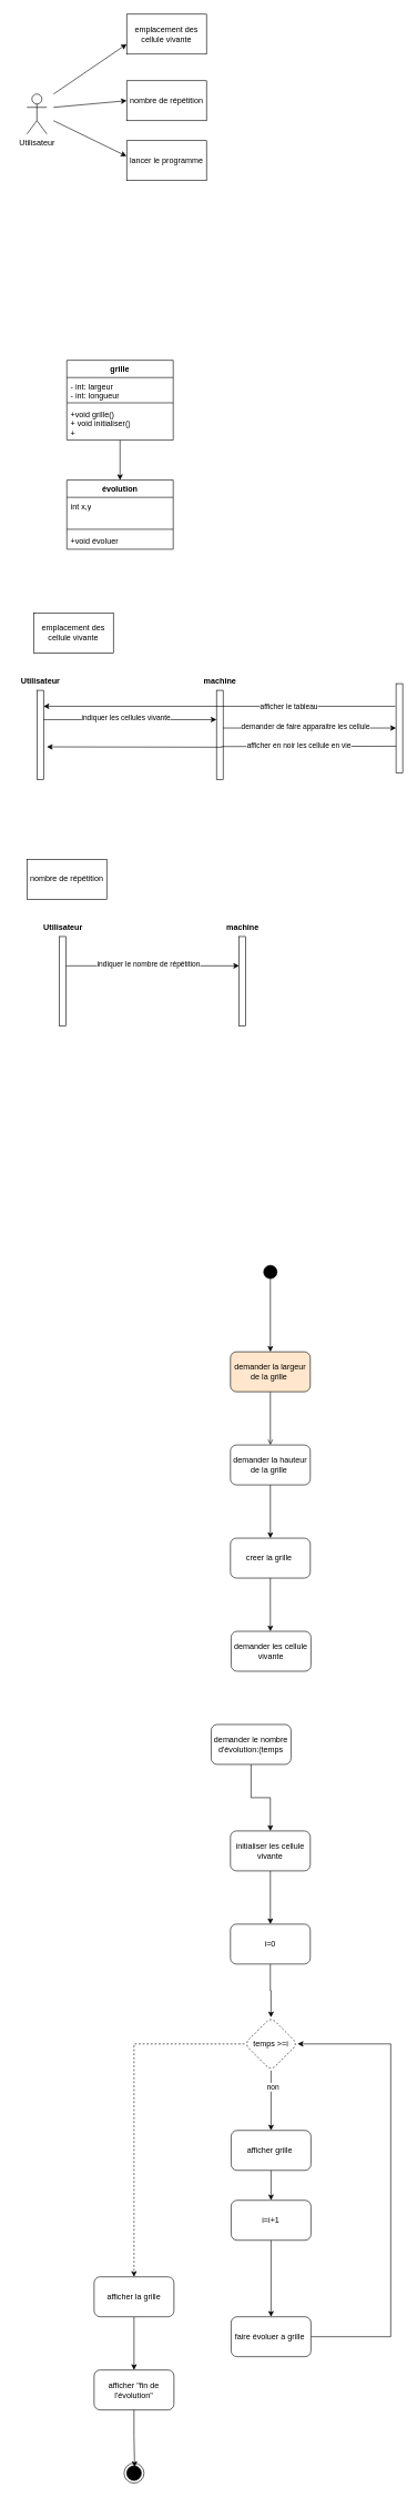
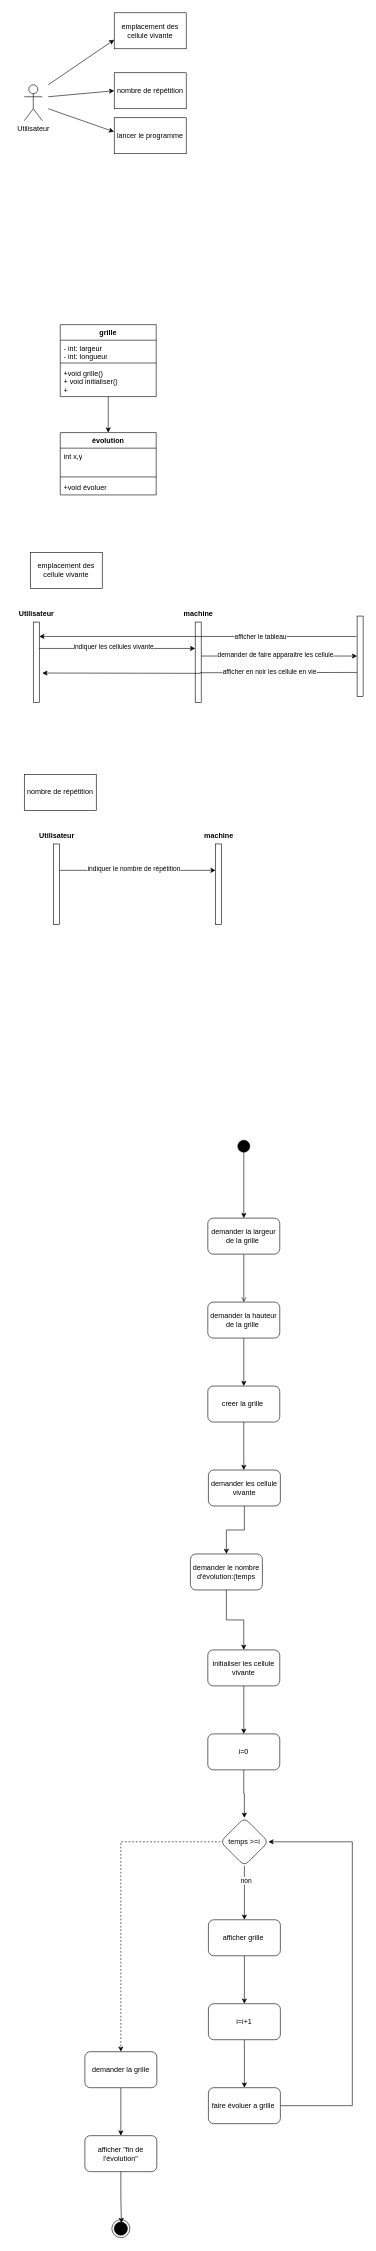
  <mxCell id="0" />
  <mxCell id="1" parent="0" />
  <mxCell id="2" value="Utilisateur" style="shape=umlActor;verticalLabelPosition=bottom;verticalAlign=top;html=1;outlineConnect=0;" vertex="1" parent="1"><mxGeometry x="40" y="140" width="30" height="60" as="geometry" /></mxCell>
  <mxCell id="3" value="emplacement des cellule vivante" style="rounded=0;whiteSpace=wrap;html=1;" vertex="1" parent="1"><mxGeometry x="190" y="20" width="120" height="60" as="geometry" /></mxCell>
  <mxCell id="4" value="nombre de répétition" style="rounded=0;whiteSpace=wrap;html=1;" vertex="1" parent="1"><mxGeometry x="190" y="120" width="120" height="60" as="geometry" /></mxCell>
- <mxCell id="5" value="lancer le programme" style="rounded=0;whiteSpace=wrap;html=1;" vertex="1" parent="1"><mxGeometry x="190" y="210" width="120" height="60" as="geometry" /></mxCell>
+ <mxCell id="5" value="lancer le programme" style="rounded=0;whiteSpace=wrap;html=1;" vertex="1" parent="1"><mxGeometry x="190" y="195" width="120" height="60" as="geometry" /></mxCell>
  <mxCell id="6" value="" style="endArrow=classic;html=1;rounded=0;entryX=0;entryY=0.75;entryDx=0;entryDy=0;" edge="1" parent="1" target="3"><mxGeometry width="50" height="50" relative="1" as="geometry"><mxPoint x="80" y="140" as="sourcePoint" /><mxPoint x="120" y="80" as="targetPoint" /></mxGeometry></mxCell>
  <mxCell id="7" value="" style="endArrow=classic;html=1;rounded=0;entryX=0;entryY=0.5;entryDx=0;entryDy=0;" edge="1" parent="1" target="4"><mxGeometry width="50" height="50" relative="1" as="geometry"><mxPoint x="80" y="160" as="sourcePoint" /><mxPoint x="430" y="210" as="targetPoint" /></mxGeometry></mxCell>
  <mxCell id="8" value="" style="endArrow=classic;html=1;rounded=0;entryX=-0.003;entryY=0.389;entryDx=0;entryDy=0;entryPerimeter=0;" edge="1" parent="1" target="5"><mxGeometry width="50" height="50" relative="1" as="geometry"><mxPoint x="80" y="180" as="sourcePoint" /><mxPoint x="430" y="210" as="targetPoint" /></mxGeometry></mxCell>
  <mxCell id="9" style="edgeStyle=orthogonalEdgeStyle;rounded=0;orthogonalLoop=1;jettySize=auto;html=1;" edge="1" parent="1" source="10" target="14"><mxGeometry relative="1" as="geometry" /></mxCell>
  <mxCell id="10" value="grille" style="swimlane;fontStyle=1;align=center;verticalAlign=top;childLayout=stackLayout;horizontal=1;startSize=26;horizontalStack=0;resizeParent=1;resizeParentMax=0;resizeLast=0;collapsible=1;marginBottom=0;whiteSpace=wrap;html=1;" vertex="1" parent="1"><mxGeometry x="100" y="540" width="160" height="120" as="geometry" /></mxCell>
  <mxCell id="11" value="- int: largeur&amp;nbsp;&lt;div&gt;- int: longueur&lt;/div&gt;" style="text;strokeColor=none;fillColor=none;align=left;verticalAlign=top;spacingLeft=4;spacingRight=4;overflow=hidden;rotatable=0;points=[[0,0.5],[1,0.5]];portConstraint=eastwest;whiteSpace=wrap;html=1;" vertex="1" parent="10"><mxGeometry y="26" width="160" height="34" as="geometry" /></mxCell>
  <mxCell id="12" value="" style="line;strokeWidth=1;fillColor=none;align=left;verticalAlign=middle;spacingTop=-1;spacingLeft=3;spacingRight=3;rotatable=0;labelPosition=right;points=[];portConstraint=eastwest;strokeColor=inherit;" vertex="1" parent="10"><mxGeometry y="60" width="160" height="8" as="geometry" /></mxCell>
  <mxCell id="13" value="+void grille()&lt;div&gt;+ void initialiser()&lt;/div&gt;&lt;div&gt;+&lt;/div&gt;" style="text;strokeColor=none;fillColor=none;align=left;verticalAlign=top;spacingLeft=4;spacingRight=4;overflow=hidden;rotatable=0;points=[[0,0.5],[1,0.5]];portConstraint=eastwest;whiteSpace=wrap;html=1;" vertex="1" parent="10"><mxGeometry y="68" width="160" height="52" as="geometry" /></mxCell>
  <mxCell id="14" value="évolution" style="swimlane;fontStyle=1;align=center;verticalAlign=top;childLayout=stackLayout;horizontal=1;startSize=26;horizontalStack=0;resizeParent=1;resizeParentMax=0;resizeLast=0;collapsible=1;marginBottom=0;whiteSpace=wrap;html=1;" vertex="1" parent="1"><mxGeometry x="100" y="720" width="160" height="104" as="geometry" /></mxCell>
  <mxCell id="15" value="int x,y" style="text;strokeColor=none;fillColor=none;align=left;verticalAlign=top;spacingLeft=4;spacingRight=4;overflow=hidden;rotatable=0;points=[[0,0.5],[1,0.5]];portConstraint=eastwest;whiteSpace=wrap;html=1;" vertex="1" parent="14"><mxGeometry y="26" width="160" height="44" as="geometry" /></mxCell>
  <mxCell id="16" value="" style="line;strokeWidth=1;fillColor=none;align=left;verticalAlign=middle;spacingTop=-1;spacingLeft=3;spacingRight=3;rotatable=0;labelPosition=right;points=[];portConstraint=eastwest;strokeColor=inherit;" vertex="1" parent="14"><mxGeometry y="70" width="160" height="8" as="geometry" /></mxCell>
  <mxCell id="17" value="+void évoluer" style="text;strokeColor=none;fillColor=none;align=left;verticalAlign=top;spacingLeft=4;spacingRight=4;overflow=hidden;rotatable=0;points=[[0,0.5],[1,0.5]];portConstraint=eastwest;whiteSpace=wrap;html=1;" vertex="1" parent="14"><mxGeometry y="78" width="160" height="26" as="geometry" /></mxCell>
  <mxCell id="18" value="" style="html=1;points=[[0,0,0,0,5],[0,1,0,0,-5],[1,0,0,0,5],[1,1,0,0,-5]];perimeter=orthogonalPerimeter;outlineConnect=0;targetShapes=umlLifeline;portConstraint=eastwest;newEdgeStyle={&quot;curved&quot;:0,&quot;rounded&quot;:0};" vertex="1" parent="1"><mxGeometry x="595" y="1026" width="10" height="134" as="geometry" /></mxCell>
  <mxCell id="19" value="" style="html=1;points=[[0,0,0,0,5],[0,1,0,0,-5],[1,0,0,0,5],[1,1,0,0,-5]];perimeter=orthogonalPerimeter;outlineConnect=0;targetShapes=umlLifeline;portConstraint=eastwest;newEdgeStyle={&quot;curved&quot;:0,&quot;rounded&quot;:0};" vertex="1" parent="1"><mxGeometry x="55" y="1036" width="10" height="134" as="geometry" /></mxCell>
  <mxCell id="20" value="Utilisateur" style="text;align=center;fontStyle=1;verticalAlign=middle;spacingLeft=3;spacingRight=3;strokeColor=none;rotatable=0;points=[[0,0.5],[1,0.5]];portConstraint=eastwest;html=1;" vertex="1" parent="1"><mxGeometry x="20" y="1010" width="80" height="26" as="geometry" /></mxCell>
  <mxCell id="21" value="machine" style="text;align=center;fontStyle=1;verticalAlign=middle;spacingLeft=3;spacingRight=3;strokeColor=none;rotatable=0;points=[[0,0.5],[1,0.5]];portConstraint=eastwest;html=1;" vertex="1" parent="1"><mxGeometry x="290" y="1010" width="80" height="26" as="geometry" /></mxCell>
  <mxCell id="22" value="" style="html=1;points=[[0,0,0,0,5],[0,1,0,0,-5],[1,0,0,0,5],[1,1,0,0,-5]];perimeter=orthogonalPerimeter;outlineConnect=0;targetShapes=umlLifeline;portConstraint=eastwest;newEdgeStyle={&quot;curved&quot;:0,&quot;rounded&quot;:0};" vertex="1" parent="1"><mxGeometry x="325" y="1036" width="10" height="134" as="geometry" /></mxCell>
  <mxCell id="23" value="" style="endArrow=classic;html=1;rounded=0;" edge="1" parent="1"><mxGeometry width="50" height="50" relative="1" as="geometry"><mxPoint x="65" y="1080" as="sourcePoint" /><mxPoint x="325" y="1080" as="targetPoint" /></mxGeometry></mxCell>
  <mxCell id="24" value="indiquer les cellules vivante" style="edgeLabel;html=1;align=center;verticalAlign=middle;resizable=0;points=[];" connectable="0" vertex="1" parent="23"><mxGeometry x="-0.053" y="3" relative="1" as="geometry"><mxPoint as="offset" /></mxGeometry></mxCell>
  <mxCell id="25" value="" style="endArrow=classic;html=1;rounded=0;" edge="1" parent="1"><mxGeometry width="50" height="50" relative="1" as="geometry"><mxPoint x="335" y="1092.64" as="sourcePoint" /><mxPoint x="595" y="1092.64" as="targetPoint" /></mxGeometry></mxCell>
  <mxCell id="26" value="demander de faire apparaitre les cellule" style="edgeLabel;html=1;align=center;verticalAlign=middle;resizable=0;points=[];" connectable="0" vertex="1" parent="25"><mxGeometry x="-0.053" y="3" relative="1" as="geometry"><mxPoint as="offset" /></mxGeometry></mxCell>
  <mxCell id="27" value="" style="endArrow=classic;html=1;rounded=0;exitX=-0.114;exitY=0.162;exitDx=0;exitDy=0;exitPerimeter=0;" edge="1" parent="1"><mxGeometry width="50" height="50" relative="1" as="geometry"><mxPoint x="593.86" y="1059.998" as="sourcePoint" /><mxPoint x="65" y="1059.998" as="targetPoint" /></mxGeometry></mxCell>
  <mxCell id="28" value="afficher le tableau" style="edgeLabel;html=1;align=center;verticalAlign=middle;resizable=0;points=[];" connectable="0" vertex="1" parent="27"><mxGeometry x="-0.395" y="1" relative="1" as="geometry"><mxPoint as="offset" /></mxGeometry></mxCell>
  <mxCell id="29" style="edgeStyle=orthogonalEdgeStyle;rounded=0;orthogonalLoop=1;jettySize=auto;html=1;curved=0;" edge="1" parent="1"><mxGeometry relative="1" as="geometry"><mxPoint x="595" y="1120" as="sourcePoint" /><mxPoint x="70" y="1121" as="targetPoint" /></mxGeometry></mxCell>
  <mxCell id="30" value="afficher en noir les cellule en vie" style="edgeLabel;html=1;align=center;verticalAlign=middle;resizable=0;points=[];" connectable="0" vertex="1" parent="29"><mxGeometry x="-0.443" y="-2" relative="1" as="geometry"><mxPoint as="offset" /></mxGeometry></mxCell>
  <mxCell id="31" value="emplacement des cellule vivante" style="rounded=0;whiteSpace=wrap;html=1;" vertex="1" parent="1"><mxGeometry x="50" y="920" width="120" height="60" as="geometry" /></mxCell>
  <mxCell id="32" value="nombre de répétition" style="rounded=0;whiteSpace=wrap;html=1;" vertex="1" parent="1"><mxGeometry x="40" y="1290" width="120" height="60" as="geometry" /></mxCell>
  <mxCell id="33" value="" style="html=1;points=[[0,0,0,0,5],[0,1,0,0,-5],[1,0,0,0,5],[1,1,0,0,-5]];perimeter=orthogonalPerimeter;outlineConnect=0;targetShapes=umlLifeline;portConstraint=eastwest;newEdgeStyle={&quot;curved&quot;:0,&quot;rounded&quot;:0};" vertex="1" parent="1"><mxGeometry x="89" y="1406" width="10" height="134" as="geometry" /></mxCell>
  <mxCell id="34" value="Utilisateur" style="text;align=center;fontStyle=1;verticalAlign=middle;spacingLeft=3;spacingRight=3;strokeColor=none;rotatable=0;points=[[0,0.5],[1,0.5]];portConstraint=eastwest;html=1;" vertex="1" parent="1"><mxGeometry x="54" y="1380" width="80" height="26" as="geometry" /></mxCell>
  <mxCell id="35" value="machine" style="text;align=center;fontStyle=1;verticalAlign=middle;spacingLeft=3;spacingRight=3;strokeColor=none;rotatable=0;points=[[0,0.5],[1,0.5]];portConstraint=eastwest;html=1;" vertex="1" parent="1"><mxGeometry x="324" y="1380" width="80" height="26" as="geometry" /></mxCell>
  <mxCell id="36" value="" style="html=1;points=[[0,0,0,0,5],[0,1,0,0,-5],[1,0,0,0,5],[1,1,0,0,-5]];perimeter=orthogonalPerimeter;outlineConnect=0;targetShapes=umlLifeline;portConstraint=eastwest;newEdgeStyle={&quot;curved&quot;:0,&quot;rounded&quot;:0};" vertex="1" parent="1"><mxGeometry x="359" y="1406" width="10" height="134" as="geometry" /></mxCell>
  <mxCell id="37" value="" style="endArrow=classic;html=1;rounded=0;" edge="1" parent="1"><mxGeometry width="50" height="50" relative="1" as="geometry"><mxPoint x="99" y="1450" as="sourcePoint" /><mxPoint x="359" y="1450" as="targetPoint" /></mxGeometry></mxCell>
  <mxCell id="38" value="indiquer le nombre de répétition" style="edgeLabel;html=1;align=center;verticalAlign=middle;resizable=0;points=[];" connectable="0" vertex="1" parent="37"><mxGeometry x="-0.053" y="3" relative="1" as="geometry"><mxPoint as="offset" /></mxGeometry></mxCell>
  <mxCell id="39" value="" style="edgeStyle=orthogonalEdgeStyle;rounded=0;orthogonalLoop=1;jettySize=auto;html=1;endArrow=open;" edge="1" parent="1" source="40" target="42"><mxGeometry relative="1" as="geometry" /></mxCell>
- <mxCell id="40" value="demander la largeur de la grille&amp;nbsp;" style="rounded=1;whiteSpace=wrap;html=1;fillColor=#ffe6cc;" vertex="1" parent="1"><mxGeometry x="346.03" y="2030" width="120" height="60" as="geometry" /></mxCell>
+ <mxCell id="40" value="demander la largeur de la grille&amp;nbsp;" style="rounded=1;whiteSpace=wrap;html=1;" vertex="1" parent="1"><mxGeometry x="346.03" y="2030" width="120" height="60" as="geometry" /></mxCell>
  <mxCell id="41" value="" style="edgeStyle=orthogonalEdgeStyle;rounded=0;orthogonalLoop=1;jettySize=auto;html=1;" edge="1" parent="1" source="42" target="44"><mxGeometry relative="1" as="geometry" /></mxCell>
  <mxCell id="42" value="demander la hauteur de la grille&amp;nbsp;" style="whiteSpace=wrap;html=1;rounded=1;" vertex="1" parent="1"><mxGeometry x="346.03" y="2170" width="120" height="60" as="geometry" /></mxCell>
  <mxCell id="43" value="" style="edgeStyle=orthogonalEdgeStyle;rounded=0;orthogonalLoop=1;jettySize=auto;html=1;" edge="1" parent="1" source="44"><mxGeometry relative="1" as="geometry"><mxPoint x="406.03" y="2450" as="targetPoint" /></mxGeometry></mxCell>
  <mxCell id="44" value="creer la grille&amp;nbsp;" style="whiteSpace=wrap;html=1;rounded=1;" vertex="1" parent="1"><mxGeometry x="346.03" y="2310" width="120" height="60" as="geometry" /></mxCell>
  <mxCell id="45" value="" style="edgeStyle=orthogonalEdgeStyle;rounded=0;orthogonalLoop=1;jettySize=auto;html=1;" edge="1" parent="1" source="46" target="56"><mxGeometry relative="1" as="geometry" /></mxCell>
  <mxCell id="46" value="initialiser les cellule vivante" style="whiteSpace=wrap;html=1;rounded=1;" vertex="1" parent="1"><mxGeometry x="346.03" y="2750" width="120" height="60" as="geometry" /></mxCell>
  <mxCell id="47" value="" style="edgeStyle=orthogonalEdgeStyle;rounded=0;orthogonalLoop=1;jettySize=auto;html=1;" edge="1" parent="1" source="50" target="58"><mxGeometry relative="1" as="geometry" /></mxCell>
  <mxCell id="48" value="non" style="edgeLabel;html=1;align=center;verticalAlign=middle;resizable=0;points=[];" connectable="0" vertex="1" parent="47"><mxGeometry x="-0.459" y="2" relative="1" as="geometry"><mxPoint as="offset" /></mxGeometry></mxCell>
  <mxCell id="49" value="" style="edgeStyle=orthogonalEdgeStyle;rounded=0;orthogonalLoop=1;jettySize=auto;html=1;dashed=1;" edge="1" parent="1" source="50" target="64"><mxGeometry relative="1" as="geometry" /></mxCell>
- <mxCell id="50" value="temps &amp;gt;=i" style="rhombus;whiteSpace=wrap;html=1;rounded=1;dashed=1;" vertex="1" parent="1"><mxGeometry x="367.03" y="3030" width="80" height="80" as="geometry" /></mxCell>
+ <mxCell id="50" value="temps &amp;gt;=i" style="rhombus;whiteSpace=wrap;html=1;rounded=1;" vertex="1" parent="1"><mxGeometry x="367.03" y="3030" width="80" height="80" as="geometry" /></mxCell>
+ <mxCell id="51" value="" style="edgeStyle=orthogonalEdgeStyle;rounded=0;orthogonalLoop=1;jettySize=auto;html=1;" edge="1" parent="1" source="52" target="54"><mxGeometry relative="1" as="geometry" /></mxCell>
  <mxCell id="52" value="demander les cellule vivante" style="whiteSpace=wrap;html=1;rounded=1;" vertex="1" parent="1"><mxGeometry x="347.03" y="2450" width="120" height="60" as="geometry" /></mxCell>
  <mxCell id="53" value="" style="edgeStyle=orthogonalEdgeStyle;rounded=0;orthogonalLoop=1;jettySize=auto;html=1;" edge="1" parent="1" source="54" target="46"><mxGeometry relative="1" as="geometry" /></mxCell>
  <mxCell id="54" value="demander le nombre d'évolution:(temps" style="whiteSpace=wrap;html=1;rounded=1;" vertex="1" parent="1"><mxGeometry x="317.03" y="2590" width="120" height="60" as="geometry" /></mxCell>
  <mxCell id="55" style="edgeStyle=orthogonalEdgeStyle;rounded=0;orthogonalLoop=1;jettySize=auto;html=1;" edge="1" parent="1" source="56" target="50"><mxGeometry relative="1" as="geometry" /></mxCell>
  <mxCell id="56" value="i=0" style="whiteSpace=wrap;html=1;rounded=1;" vertex="1" parent="1"><mxGeometry x="346.03" y="2890" width="120" height="60" as="geometry" /></mxCell>
  <mxCell id="57" value="" style="edgeStyle=orthogonalEdgeStyle;rounded=0;orthogonalLoop=1;jettySize=auto;html=1;" edge="1" parent="1" source="58" target="60"><mxGeometry relative="1" as="geometry" /></mxCell>
  <mxCell id="58" value="afficher grille&amp;nbsp;" style="whiteSpace=wrap;html=1;rounded=1;" vertex="1" parent="1"><mxGeometry x="347.03" y="3200" width="120" height="60" as="geometry" /></mxCell>
  <mxCell id="59" value="" style="edgeStyle=orthogonalEdgeStyle;rounded=0;orthogonalLoop=1;jettySize=auto;html=1;" edge="1" parent="1" source="60" target="62"><mxGeometry relative="1" as="geometry" /></mxCell>
- <mxCell id="60" value="i=i+1" style="whiteSpace=wrap;html=1;rounded=1;" vertex="1" parent="1"><mxGeometry x="347.03" y="3305" width="120" height="60" as="geometry" /></mxCell>
+ <mxCell id="60" value="i=i+1" style="whiteSpace=wrap;html=1;rounded=1;" vertex="1" parent="1"><mxGeometry x="347.03" y="3340" width="120" height="60" as="geometry" /></mxCell>
  <mxCell id="61" value="" style="edgeStyle=orthogonalEdgeStyle;rounded=0;orthogonalLoop=1;jettySize=auto;html=1;entryX=1;entryY=0.5;entryDx=0;entryDy=0;" edge="1" parent="1" source="62" target="50"><mxGeometry relative="1" as="geometry"><mxPoint x="407.03" y="3620" as="targetPoint" /><Array as="points"><mxPoint x="587.03" y="3510" /><mxPoint x="587.03" y="3070" /></Array></mxGeometry></mxCell>
  <mxCell id="62" value="faire évoluer a grille&amp;nbsp;" style="whiteSpace=wrap;html=1;rounded=1;" vertex="1" parent="1"><mxGeometry x="347.03" y="3480" width="120" height="60" as="geometry" /></mxCell>
  <mxCell id="63" value="" style="edgeStyle=orthogonalEdgeStyle;rounded=0;orthogonalLoop=1;jettySize=auto;html=1;" edge="1" parent="1" source="64" target="65"><mxGeometry relative="1" as="geometry" /></mxCell>
- <mxCell id="64" value="afficher la grille" style="whiteSpace=wrap;html=1;rounded=1;" vertex="1" parent="1"><mxGeometry x="141.03" y="3420" width="120" height="60" as="geometry" /></mxCell>
+ <mxCell id="64" value="demander la grille" style="whiteSpace=wrap;html=1;rounded=1;" vertex="1" parent="1"><mxGeometry x="141.03" y="3420" width="120" height="60" as="geometry" /></mxCell>
  <mxCell id="65" value="afficher &quot;fin de l'évolution&quot;" style="whiteSpace=wrap;html=1;rounded=1;" vertex="1" parent="1"><mxGeometry x="141.03" y="3560" width="120" height="60" as="geometry" /></mxCell>
  <mxCell id="66" value="" style="ellipse;html=1;shape=endState;fillColor=strokeColor;" vertex="1" parent="1"><mxGeometry x="186.03" y="3700" width="30" height="30" as="geometry" /></mxCell>
  <mxCell id="67" style="edgeStyle=orthogonalEdgeStyle;rounded=0;orthogonalLoop=1;jettySize=auto;html=1;entryX=0.53;entryY=0.192;entryDx=0;entryDy=0;entryPerimeter=0;" edge="1" parent="1" source="65" target="66"><mxGeometry relative="1" as="geometry" /></mxCell>
  <mxCell id="68" style="edgeStyle=orthogonalEdgeStyle;rounded=0;orthogonalLoop=1;jettySize=auto;html=1;" edge="1" parent="1" source="69" target="40"><mxGeometry relative="1" as="geometry" /></mxCell>
  <mxCell id="69" value="" style="ellipse;fillColor=strokeColor;html=1;" vertex="1" parent="1"><mxGeometry x="396.03" y="1900" width="20" height="20" as="geometry" /></mxCell>
